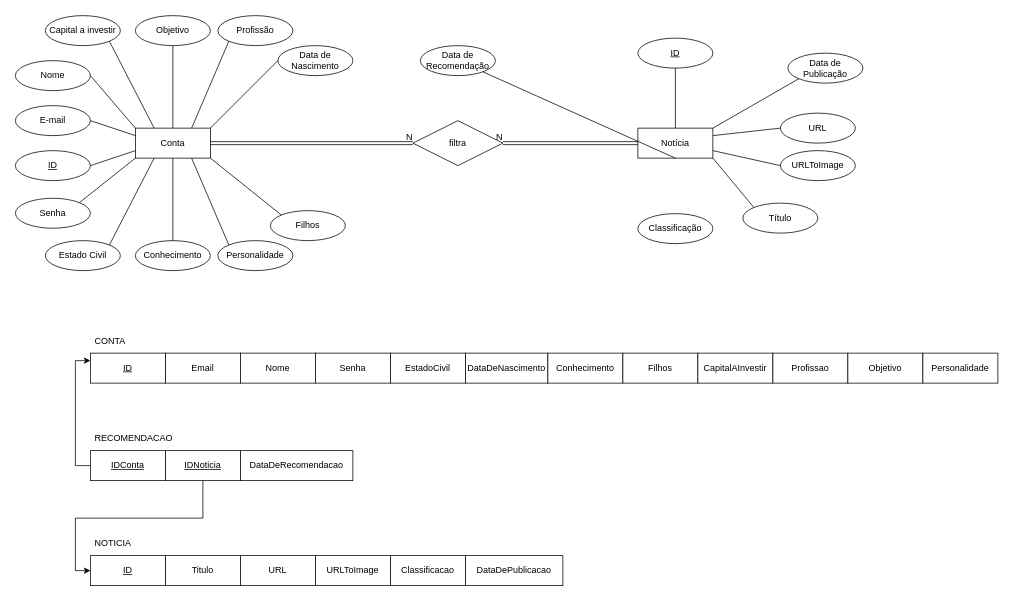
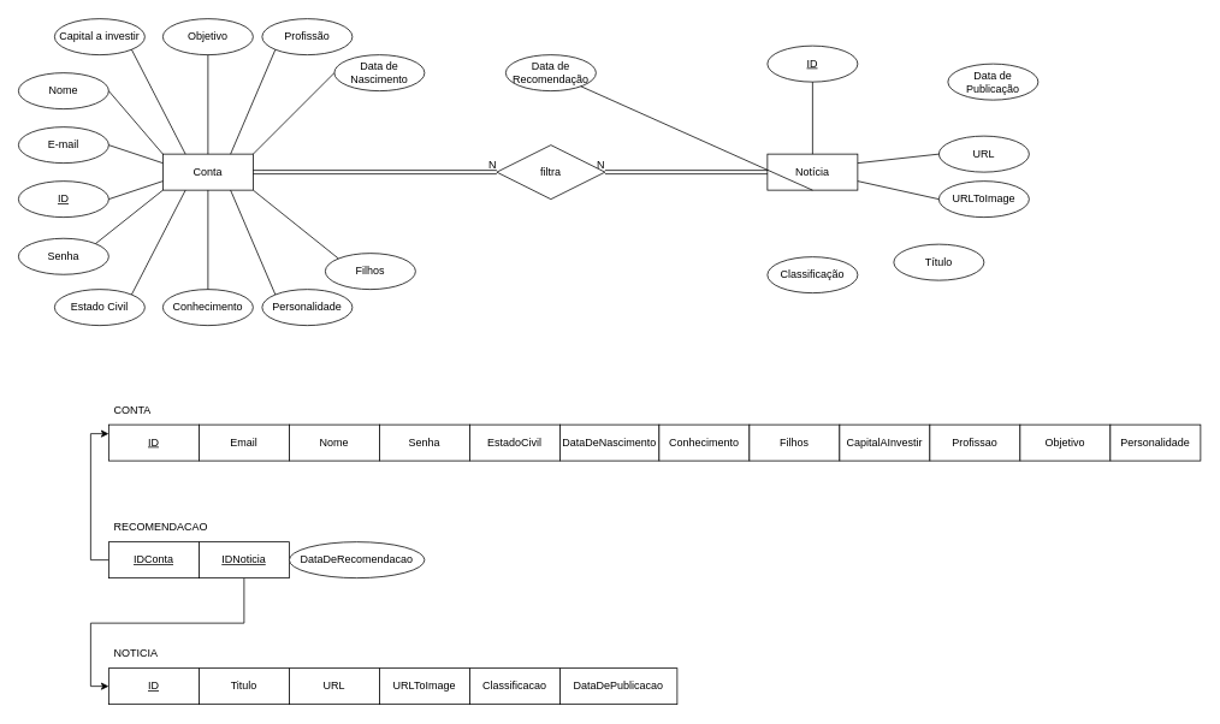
  <mxCell id="0" />
  <mxCell id="1" parent="0" />
  <mxCell id="2" value="Capital a investir&lt;br&gt;" style="ellipse;whiteSpace=wrap;html=1;align=center;" vertex="1" parent="1"><mxGeometry x="60" y="20" width="100" height="40" as="geometry" /></mxCell>
  <mxCell id="3" value="Nome" style="ellipse;whiteSpace=wrap;html=1;align=center;" vertex="1" parent="1"><mxGeometry x="20" y="80" width="100" height="40" as="geometry" /></mxCell>
  <mxCell id="4" value="Objetivo" style="ellipse;whiteSpace=wrap;html=1;align=center;" vertex="1" parent="1"><mxGeometry x="180" y="20" width="100" height="40" as="geometry" /></mxCell>
  <mxCell id="5" value="Profissão" style="ellipse;whiteSpace=wrap;html=1;align=center;" vertex="1" parent="1"><mxGeometry x="290" y="20" width="100" height="40" as="geometry" /></mxCell>
  <mxCell id="6" value="Filhos" style="ellipse;whiteSpace=wrap;html=1;align=center;" vertex="1" parent="1"><mxGeometry x="360" y="280" width="100" height="40" as="geometry" /></mxCell>
  <mxCell id="7" value="Data de Nascimento" style="ellipse;whiteSpace=wrap;html=1;align=center;" vertex="1" parent="1"><mxGeometry x="370" y="60" width="100" height="40" as="geometry" /></mxCell>
  <mxCell id="8" value="Personalidade" style="ellipse;whiteSpace=wrap;html=1;align=center;" vertex="1" parent="1"><mxGeometry x="290" y="320" width="100" height="40" as="geometry" /></mxCell>
  <mxCell id="9" value="Conhecimento" style="ellipse;whiteSpace=wrap;html=1;align=center;" vertex="1" parent="1"><mxGeometry x="180" y="320" width="100" height="40" as="geometry" /></mxCell>
  <mxCell id="10" value="Estado Civil" style="ellipse;whiteSpace=wrap;html=1;align=center;" vertex="1" parent="1"><mxGeometry x="60" y="320" width="100" height="40" as="geometry" /></mxCell>
  <mxCell id="11" value="Senha" style="ellipse;whiteSpace=wrap;html=1;align=center;" vertex="1" parent="1"><mxGeometry x="20" y="263.5" width="100" height="40" as="geometry" /></mxCell>
  <mxCell id="12" value="Conta" style="whiteSpace=wrap;html=1;align=center;" vertex="1" parent="1"><mxGeometry x="180" y="170" width="100" height="40" as="geometry" /></mxCell>
  <mxCell id="13" value="E-mail" style="ellipse;whiteSpace=wrap;html=1;align=center;" vertex="1" parent="1"><mxGeometry x="20" y="140" width="100" height="40" as="geometry" /></mxCell>
  <mxCell id="14" value="ID" style="ellipse;whiteSpace=wrap;html=1;align=center;fontStyle=4;" vertex="1" parent="1"><mxGeometry x="20" y="200" width="100" height="40" as="geometry" /></mxCell>
  <mxCell id="15" value="" style="endArrow=none;html=1;rounded=0;entryX=1;entryY=0.5;entryDx=0;entryDy=0;exitX=0;exitY=0;exitDx=0;exitDy=0;" edge="1" parent="1" source="12" target="3"><mxGeometry relative="1" as="geometry"><mxPoint x="200" y="200" as="sourcePoint" /><mxPoint x="360" y="200" as="targetPoint" /></mxGeometry></mxCell>
  <mxCell id="16" value="" style="endArrow=none;html=1;rounded=0;exitX=1;exitY=1;exitDx=0;exitDy=0;entryX=0.25;entryY=0;entryDx=0;entryDy=0;" edge="1" parent="1" source="2" target="12"><mxGeometry relative="1" as="geometry"><mxPoint x="200" y="200" as="sourcePoint" /><mxPoint x="360" y="200" as="targetPoint" /></mxGeometry></mxCell>
  <mxCell id="17" value="" style="endArrow=none;html=1;rounded=0;entryX=0.5;entryY=1;entryDx=0;entryDy=0;exitX=0.5;exitY=0;exitDx=0;exitDy=0;" edge="1" parent="1" source="12" target="4"><mxGeometry relative="1" as="geometry"><mxPoint x="200" y="200" as="sourcePoint" /><mxPoint x="360" y="200" as="targetPoint" /></mxGeometry></mxCell>
  <mxCell id="18" value="" style="endArrow=none;html=1;rounded=0;entryX=0;entryY=1;entryDx=0;entryDy=0;exitX=0.75;exitY=0;exitDx=0;exitDy=0;" edge="1" parent="1" source="12" target="5"><mxGeometry relative="1" as="geometry"><mxPoint x="200" y="200" as="sourcePoint" /><mxPoint x="360" y="200" as="targetPoint" /></mxGeometry></mxCell>
  <mxCell id="19" value="" style="endArrow=none;html=1;rounded=0;entryX=0;entryY=0.5;entryDx=0;entryDy=0;exitX=1;exitY=0;exitDx=0;exitDy=0;" edge="1" parent="1" source="12" target="7"><mxGeometry relative="1" as="geometry"><mxPoint x="200" y="200" as="sourcePoint" /><mxPoint x="360" y="200" as="targetPoint" /></mxGeometry></mxCell>
  <mxCell id="20" value="" style="endArrow=none;html=1;rounded=0;exitX=1;exitY=0.5;exitDx=0;exitDy=0;entryX=0;entryY=0.25;entryDx=0;entryDy=0;" edge="1" parent="1" source="13" target="12"><mxGeometry relative="1" as="geometry"><mxPoint x="200" y="200" as="sourcePoint" /><mxPoint x="360" y="200" as="targetPoint" /></mxGeometry></mxCell>
  <mxCell id="21" value="" style="endArrow=none;html=1;rounded=0;exitX=1;exitY=0.5;exitDx=0;exitDy=0;entryX=0;entryY=0.75;entryDx=0;entryDy=0;" edge="1" parent="1" source="14" target="12"><mxGeometry relative="1" as="geometry"><mxPoint x="200" y="200" as="sourcePoint" /><mxPoint x="360" y="200" as="targetPoint" /></mxGeometry></mxCell>
  <mxCell id="22" value="" style="endArrow=none;html=1;rounded=0;exitX=1;exitY=0;exitDx=0;exitDy=0;entryX=0;entryY=1;entryDx=0;entryDy=0;" edge="1" parent="1" source="11" target="12"><mxGeometry relative="1" as="geometry"><mxPoint x="200" y="200" as="sourcePoint" /><mxPoint x="360" y="200" as="targetPoint" /></mxGeometry></mxCell>
  <mxCell id="23" value="" style="endArrow=none;html=1;rounded=0;exitX=1;exitY=0;exitDx=0;exitDy=0;entryX=0.25;entryY=1;entryDx=0;entryDy=0;" edge="1" parent="1" source="10" target="12"><mxGeometry relative="1" as="geometry"><mxPoint x="200" y="200" as="sourcePoint" /><mxPoint x="360" y="200" as="targetPoint" /></mxGeometry></mxCell>
  <mxCell id="24" value="" style="endArrow=none;html=1;rounded=0;exitX=0.5;exitY=1;exitDx=0;exitDy=0;entryX=0.5;entryY=0;entryDx=0;entryDy=0;" edge="1" parent="1" source="12" target="9"><mxGeometry relative="1" as="geometry"><mxPoint x="200" y="200" as="sourcePoint" /><mxPoint x="360" y="200" as="targetPoint" /></mxGeometry></mxCell>
  <mxCell id="25" value="" style="endArrow=none;html=1;rounded=0;exitX=0.75;exitY=1;exitDx=0;exitDy=0;entryX=0;entryY=0;entryDx=0;entryDy=0;" edge="1" parent="1" source="12" target="8"><mxGeometry relative="1" as="geometry"><mxPoint x="280" y="210" as="sourcePoint" /><mxPoint x="440" y="210" as="targetPoint" /></mxGeometry></mxCell>
  <mxCell id="26" value="" style="endArrow=none;html=1;rounded=0;entryX=0;entryY=0;entryDx=0;entryDy=0;" edge="1" parent="1" target="6"><mxGeometry relative="1" as="geometry"><mxPoint x="280" y="210" as="sourcePoint" /><mxPoint x="440" y="210" as="targetPoint" /></mxGeometry></mxCell>
  <mxCell id="27" value="filtra" style="shape=rhombus;perimeter=rhombusPerimeter;whiteSpace=wrap;html=1;align=center;" vertex="1" parent="1"><mxGeometry x="550" y="160" width="120" height="60" as="geometry" /></mxCell>
  <mxCell id="28" value="" style="shape=link;html=1;rounded=0;exitX=1;exitY=0.5;exitDx=0;exitDy=0;entryX=0;entryY=0.5;entryDx=0;entryDy=0;" edge="1" parent="1" source="12" target="27"><mxGeometry relative="1" as="geometry"><mxPoint x="410" y="170" as="sourcePoint" /><mxPoint x="570" y="170" as="targetPoint" /></mxGeometry></mxCell>
  <mxCell id="29" value="N" style="resizable=0;html=1;align=right;verticalAlign=bottom;" connectable="0" vertex="1" parent="28"><mxGeometry x="1" relative="1" as="geometry" /></mxCell>
  <mxCell id="30" value="Data de Recomendação" style="ellipse;whiteSpace=wrap;html=1;align=center;" vertex="1" parent="1"><mxGeometry x="560" y="60" width="100" height="40" as="geometry" /></mxCell>
  <mxCell id="31" value="Notícia" style="whiteSpace=wrap;html=1;align=center;" vertex="1" parent="1"><mxGeometry x="850" y="170" width="100" height="40" as="geometry" /></mxCell>
  <mxCell id="32" value="" style="shape=link;html=1;rounded=0;entryX=1;entryY=0.5;entryDx=0;entryDy=0;exitX=0;exitY=0.5;exitDx=0;exitDy=0;" edge="1" parent="1" source="31" target="27"><mxGeometry relative="1" as="geometry"><mxPoint x="800" y="230" as="sourcePoint" /><mxPoint x="800" y="170" as="targetPoint" /></mxGeometry></mxCell>
  <mxCell id="33" value="N" style="resizable=0;html=1;align=right;verticalAlign=bottom;" connectable="0" vertex="1" parent="32"><mxGeometry x="1" relative="1" as="geometry" /></mxCell>
  <mxCell id="34" value="ID" style="ellipse;whiteSpace=wrap;html=1;align=center;fontStyle=4;" vertex="1" parent="1"><mxGeometry x="850" y="50" width="100" height="40" as="geometry" /></mxCell>
  <mxCell id="35" value="Data de Publicação" style="ellipse;whiteSpace=wrap;html=1;align=center;" vertex="1" parent="1"><mxGeometry x="1050" y="70" width="100" height="40" as="geometry" /></mxCell>
  <mxCell id="36" value="URL" style="ellipse;whiteSpace=wrap;html=1;align=center;" vertex="1" parent="1"><mxGeometry x="1040" y="150" width="100" height="40" as="geometry" /></mxCell>
  <mxCell id="37" value="Título" style="ellipse;whiteSpace=wrap;html=1;align=center;" vertex="1" parent="1"><mxGeometry x="990" y="270" width="100" height="40" as="geometry" /></mxCell>
  <mxCell id="38" value="Classificação" style="ellipse;whiteSpace=wrap;html=1;align=center;" vertex="1" parent="1"><mxGeometry x="850" y="284" width="100" height="40" as="geometry" /></mxCell>
  <mxCell id="39" value="" style="endArrow=none;html=1;rounded=0;exitX=0.5;exitY=1;exitDx=0;exitDy=0;entryX=0.5;entryY=0;entryDx=0;entryDy=0;" edge="1" parent="1" source="34" target="31"><mxGeometry relative="1" as="geometry"><mxPoint x="820" y="160" as="sourcePoint" /><mxPoint x="980" y="160" as="targetPoint" /></mxGeometry></mxCell>
- <mxCell id="40" value="" style="endArrow=none;html=1;rounded=0;entryX=0;entryY=1;entryDx=0;entryDy=0;exitX=1;exitY=0;exitDx=0;exitDy=0;" edge="1" parent="1" source="31" target="35"><mxGeometry relative="1" as="geometry"><mxPoint x="820" y="160" as="sourcePoint" /><mxPoint x="980" y="160" as="targetPoint" /></mxGeometry></mxCell>
  <mxCell id="41" value="" style="endArrow=none;html=1;rounded=0;entryX=0;entryY=0.5;entryDx=0;entryDy=0;exitX=1;exitY=0.25;exitDx=0;exitDy=0;" edge="1" parent="1" source="31" target="36"><mxGeometry relative="1" as="geometry"><mxPoint x="820" y="160" as="sourcePoint" /><mxPoint x="980" y="160" as="targetPoint" /></mxGeometry></mxCell>
- <mxCell id="42" value="" style="endArrow=none;html=1;rounded=0;entryX=0;entryY=0;entryDx=0;entryDy=0;exitX=1;exitY=1;exitDx=0;exitDy=0;" edge="1" parent="1" source="31" target="37"><mxGeometry relative="1" as="geometry"><mxPoint x="820" y="160" as="sourcePoint" /><mxPoint x="980" y="160" as="targetPoint" /></mxGeometry></mxCell>
  <mxCell id="43" value="" style="endArrow=none;html=1;rounded=0;exitX=0.5;exitY=1;exitDx=0;exitDy=0;" edge="1" parent="1" source="31" target="30"><mxGeometry relative="1" as="geometry"><mxPoint x="820" y="160" as="sourcePoint" /><mxPoint x="980" y="160" as="targetPoint" /></mxGeometry></mxCell>
  <mxCell id="44" value="URLToImage" style="ellipse;whiteSpace=wrap;html=1;align=center;" vertex="1" parent="1"><mxGeometry x="1040" y="200" width="100" height="40" as="geometry" /></mxCell>
  <mxCell id="45" value="" style="endArrow=none;html=1;rounded=0;exitX=1;exitY=0.75;exitDx=0;exitDy=0;entryX=0;entryY=0.5;entryDx=0;entryDy=0;" edge="1" parent="1" source="31" target="44"><mxGeometry relative="1" as="geometry"><mxPoint x="1060" y="200" as="sourcePoint" /><mxPoint x="1220" y="200" as="targetPoint" /></mxGeometry></mxCell>
  <mxCell id="46" value="&lt;u&gt;ID&lt;/u&gt;" style="whiteSpace=wrap;html=1;align=center;" vertex="1" parent="1"><mxGeometry x="120" y="470" width="100" height="40" as="geometry" /></mxCell>
  <mxCell id="47" value="Email" style="whiteSpace=wrap;html=1;align=center;" vertex="1" parent="1"><mxGeometry x="220" y="470" width="100" height="40" as="geometry" /></mxCell>
  <mxCell id="48" value="Nome" style="whiteSpace=wrap;html=1;align=center;" vertex="1" parent="1"><mxGeometry x="320" y="470" width="100" height="40" as="geometry" /></mxCell>
  <mxCell id="49" value="Senha" style="whiteSpace=wrap;html=1;align=center;" vertex="1" parent="1"><mxGeometry x="420" y="470" width="100" height="40" as="geometry" /></mxCell>
  <mxCell id="50" value="EstadoCivil" style="whiteSpace=wrap;html=1;align=center;" vertex="1" parent="1"><mxGeometry x="520" y="470" width="100" height="40" as="geometry" /></mxCell>
  <mxCell id="51" value="DataDeNascimento" style="whiteSpace=wrap;html=1;align=center;" vertex="1" parent="1"><mxGeometry x="620" y="470" width="110" height="40" as="geometry" /></mxCell>
  <mxCell id="52" value="Conhecimento" style="whiteSpace=wrap;html=1;align=center;" vertex="1" parent="1"><mxGeometry x="730" y="470" width="100" height="40" as="geometry" /></mxCell>
  <mxCell id="53" value="Filhos" style="whiteSpace=wrap;html=1;align=center;" vertex="1" parent="1"><mxGeometry x="830" y="470" width="100" height="40" as="geometry" /></mxCell>
  <mxCell id="54" value="CapitalAInvestir" style="whiteSpace=wrap;html=1;align=center;" vertex="1" parent="1"><mxGeometry x="930" y="470" width="100" height="40" as="geometry" /></mxCell>
  <mxCell id="55" value="Profissao" style="whiteSpace=wrap;html=1;align=center;" vertex="1" parent="1"><mxGeometry x="1030" y="470" width="100" height="40" as="geometry" /></mxCell>
  <mxCell id="56" value="Objetivo" style="whiteSpace=wrap;html=1;align=center;" vertex="1" parent="1"><mxGeometry x="1130" y="470" width="100" height="40" as="geometry" /></mxCell>
  <mxCell id="57" value="Personalidade" style="whiteSpace=wrap;html=1;align=center;" vertex="1" parent="1"><mxGeometry x="1230" y="470" width="100" height="40" as="geometry" /></mxCell>
  <mxCell id="58" value="CONTA" style="text;strokeColor=none;fillColor=none;spacingLeft=4;spacingRight=4;overflow=hidden;rotatable=0;points=[[0,0.5],[1,0.5]];portConstraint=eastwest;fontSize=12;" vertex="1" parent="1"><mxGeometry x="120" y="440" width="60" height="30" as="geometry" /></mxCell>
  <mxCell id="59" value="RECOMENDACAO&#10;" style="text;strokeColor=none;fillColor=none;spacingLeft=4;spacingRight=4;overflow=hidden;rotatable=0;points=[[0,0.5],[1,0.5]];portConstraint=eastwest;fontSize=12;" vertex="1" parent="1"><mxGeometry x="120" y="570" width="130" height="30" as="geometry" /></mxCell>
  <mxCell id="60" style="edgeStyle=orthogonalEdgeStyle;rounded=0;orthogonalLoop=1;jettySize=auto;html=1;entryX=0;entryY=0.25;entryDx=0;entryDy=0;" edge="1" parent="1" source="61" target="46"><mxGeometry relative="1" as="geometry"><Array as="points"><mxPoint x="100" y="620" /><mxPoint x="100" y="480" /></Array></mxGeometry></mxCell>
  <mxCell id="61" value="&lt;u&gt;IDConta&lt;/u&gt;" style="whiteSpace=wrap;html=1;align=center;" vertex="1" parent="1"><mxGeometry x="120" y="600" width="100" height="40" as="geometry" /></mxCell>
  <mxCell id="62" style="edgeStyle=orthogonalEdgeStyle;rounded=0;orthogonalLoop=1;jettySize=auto;html=1;entryX=0;entryY=0.5;entryDx=0;entryDy=0;" edge="1" parent="1" source="63" target="65"><mxGeometry relative="1" as="geometry" /></mxCell>
  <mxCell id="63" value="&lt;u&gt;IDNoticia&lt;/u&gt;" style="whiteSpace=wrap;html=1;align=center;" vertex="1" parent="1"><mxGeometry x="220" y="600" width="100" height="40" as="geometry" /></mxCell>
- <mxCell id="64" value="DataDeRecomendacao" style="whiteSpace=wrap;html=1;align=center;" vertex="1" parent="1"><mxGeometry x="320" y="600" width="150" height="40" as="geometry" /></mxCell>
+ <mxCell id="64" value="DataDeRecomendacao" style="ellipse;whiteSpace=wrap;html=1;align=center;" vertex="1" parent="1"><mxGeometry x="320" y="600" width="150" height="40" as="geometry" /></mxCell>
  <mxCell id="65" value="&lt;u&gt;ID&lt;/u&gt;" style="whiteSpace=wrap;html=1;align=center;" vertex="1" parent="1"><mxGeometry x="120" y="740" width="100" height="40" as="geometry" /></mxCell>
  <mxCell id="66" value="NOTICIA" style="text;strokeColor=none;fillColor=none;spacingLeft=4;spacingRight=4;overflow=hidden;rotatable=0;points=[[0,0.5],[1,0.5]];portConstraint=eastwest;fontSize=12;" vertex="1" parent="1"><mxGeometry x="120" y="710" width="130" height="30" as="geometry" /></mxCell>
  <mxCell id="67" value="Titulo" style="whiteSpace=wrap;html=1;align=center;" vertex="1" parent="1"><mxGeometry x="220" y="740" width="100" height="40" as="geometry" /></mxCell>
  <mxCell id="68" value="URL" style="whiteSpace=wrap;html=1;align=center;" vertex="1" parent="1"><mxGeometry x="320" y="740" width="100" height="40" as="geometry" /></mxCell>
  <mxCell id="69" value="URLToImage" style="whiteSpace=wrap;html=1;align=center;" vertex="1" parent="1"><mxGeometry x="420" y="740" width="100" height="40" as="geometry" /></mxCell>
  <mxCell id="70" value="Classificacao" style="whiteSpace=wrap;html=1;align=center;" vertex="1" parent="1"><mxGeometry x="520" y="740" width="100" height="40" as="geometry" /></mxCell>
  <mxCell id="71" value="DataDePublicacao" style="whiteSpace=wrap;html=1;align=center;" vertex="1" parent="1"><mxGeometry x="620" y="740" width="130" height="40" as="geometry" /></mxCell>
